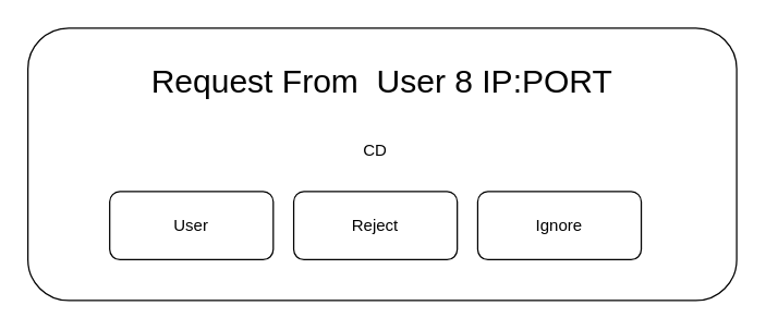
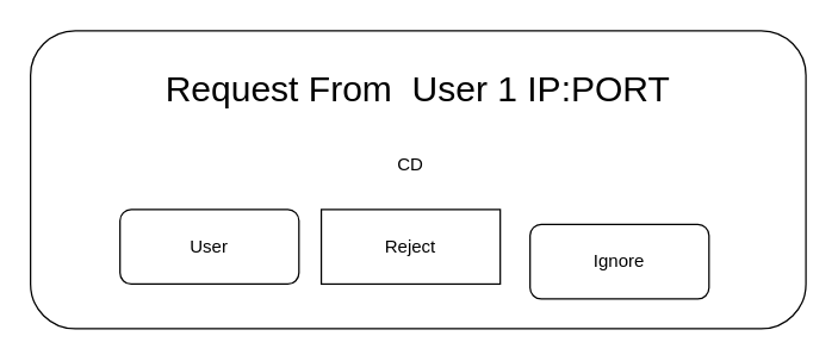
  <mxCell id="0" />
  <mxCell id="1" parent="0" />
  <mxCell id="2" value="" style="rounded=1;whiteSpace=wrap;html=1;" parent="1" vertex="1"><mxGeometry x="20" y="20" width="520" height="200" as="geometry" /></mxCell>
- <mxCell id="3" value="&lt;font style=&quot;font-size: 24px&quot;&gt;Request From&amp;nbsp; User 8 IP:PORT&lt;/font&gt;" style="text;html=1;strokeColor=none;fillColor=none;align=center;verticalAlign=middle;whiteSpace=wrap;rounded=0;" parent="1" vertex="1"><mxGeometry x="90" y="30" width="380" height="60" as="geometry" /></mxCell>
- <mxCell id="4" value="Ignore" style="rounded=1;whiteSpace=wrap;html=1;" parent="1" vertex="1"><mxGeometry x="350" y="140" width="120" height="50" as="geometry" /></mxCell>
+ <mxCell id="3" value="&lt;font style=&quot;font-size: 24px&quot;&gt;Request From&amp;nbsp; User 1 IP:PORT&lt;/font&gt;" style="text;html=1;strokeColor=none;fillColor=none;align=center;verticalAlign=middle;whiteSpace=wrap;rounded=0;" parent="1" vertex="1"><mxGeometry x="90" y="30" width="380" height="60" as="geometry" /></mxCell>
+ <mxCell id="4" value="Ignore" style="rounded=1;whiteSpace=wrap;html=1;" parent="1" vertex="1"><mxGeometry x="355" y="150" width="120" height="50" as="geometry" /></mxCell>
  <mxCell id="5" value="User" style="rounded=1;whiteSpace=wrap;html=1;" parent="1" vertex="1"><mxGeometry x="80" y="140" width="120" height="50" as="geometry" /></mxCell>
- <mxCell id="6" value="Reject" style="rounded=1;whiteSpace=wrap;html=1;" parent="1" vertex="1"><mxGeometry x="215" y="140" width="120" height="50" as="geometry" /></mxCell>
+ <mxCell id="6" value="Reject" style="whiteSpace=wrap;html=1;rounded=0;" parent="1" vertex="1"><mxGeometry x="215" y="140" width="120" height="50" as="geometry" /></mxCell>
  <mxCell id="7" value="CD" style="text;html=1;strokeColor=none;fillColor=none;align=center;verticalAlign=middle;whiteSpace=wrap;rounded=0;" parent="1" vertex="1"><mxGeometry x="255" y="100" width="40" height="20" as="geometry" /></mxCell>
